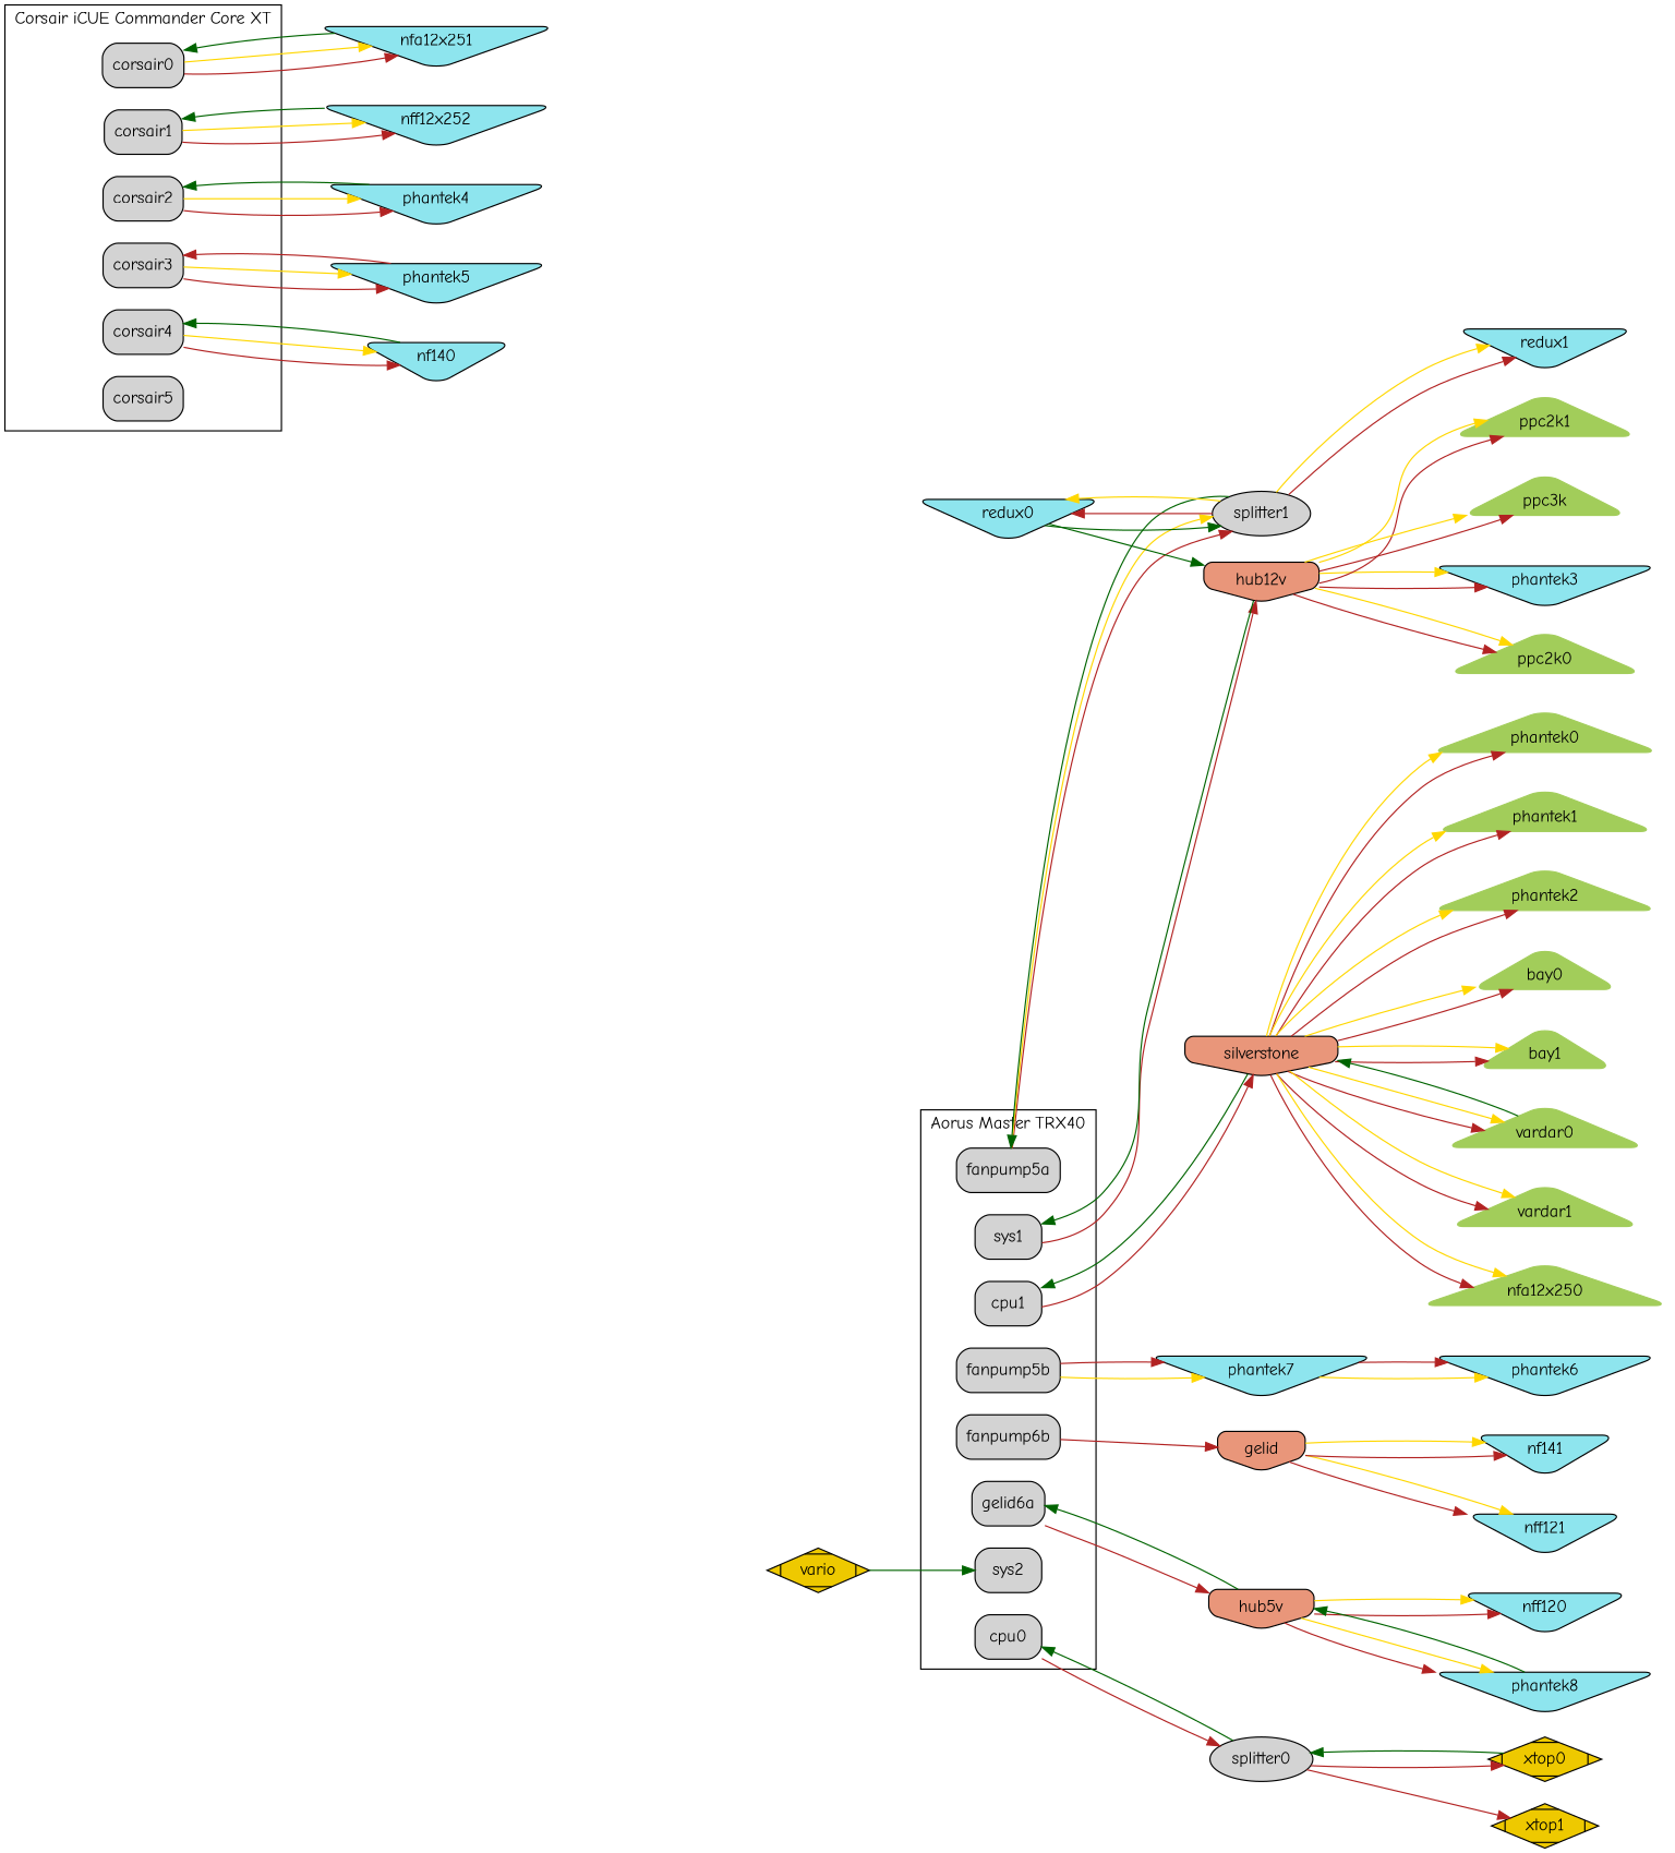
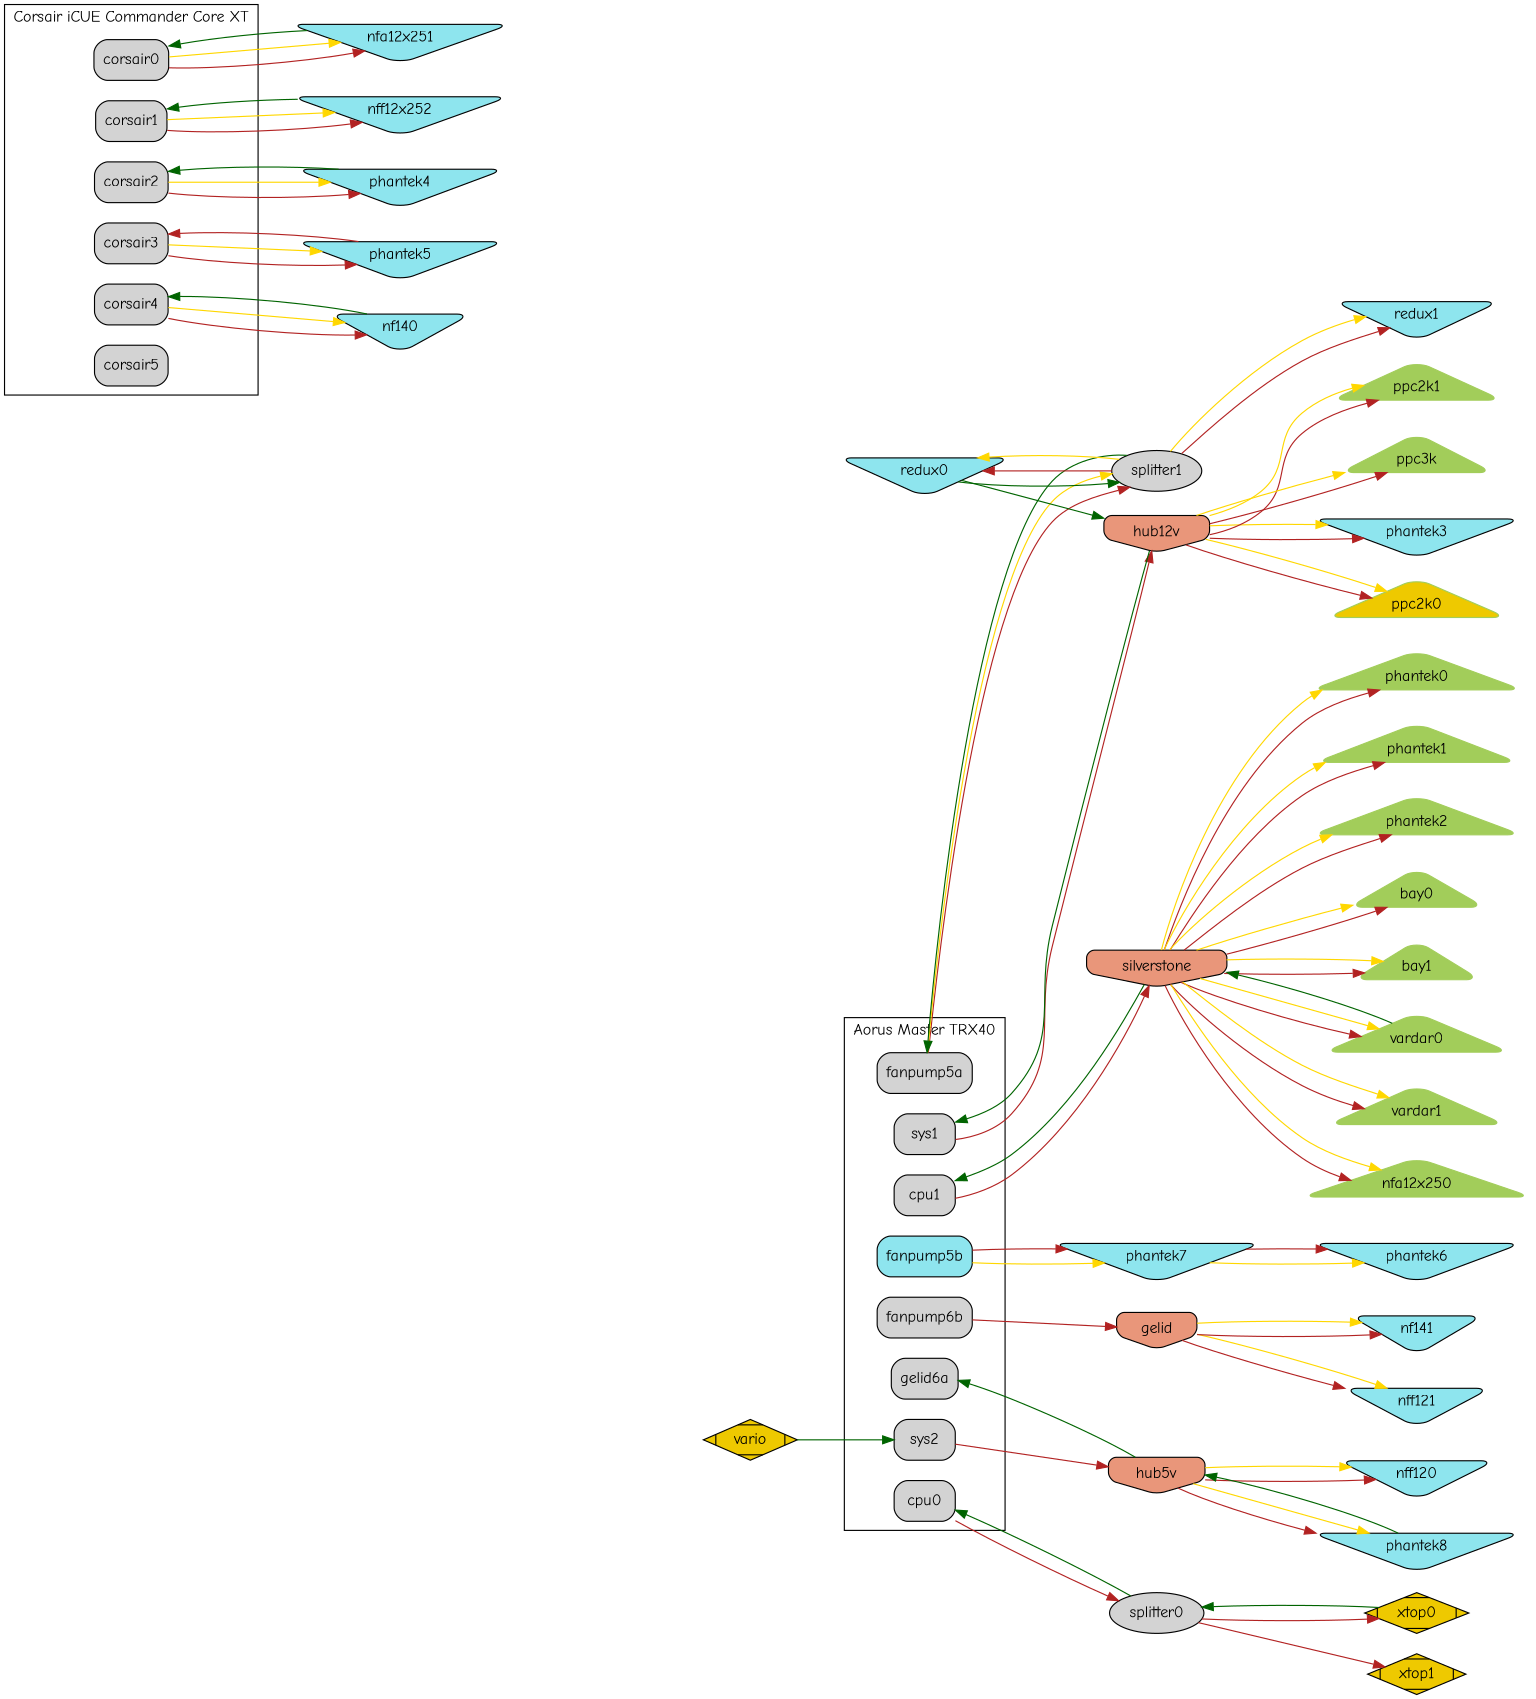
  digraph {
    compound=true
    fontname="Comic Neue"
    packmode="graph"
    rankdir=LR
    node [fontname="Comic Neue" shape=box style="rounded,filled"]
    edge [color=firebrick fontname="Comic Neue"]
    cpu0
    cpu1
    sys1
    sys2
    fanpump5a
-   fanpump5b
+   fanpump5b [fillcolor=cadetblue2]
    n7 [label=gelid6a]
    fanpump6b
    corsair0
    corsair1
    corsair2
    corsair3
    corsair4
    corsair5
    splitter0 [shape=""]
    silverstone [fillcolor=darksalmon shape=invhouse]
    hub12v [fillcolor=darksalmon shape=invhouse]
    splitter1 [shape=""]
    phantek7 [fillcolor=cadetblue2 shape=invtriangle]
    hub5v [fillcolor=darksalmon shape=invhouse]
    gelid [fillcolor=darksalmon shape=invhouse]
    nfa12x251 [fillcolor=cadetblue2 shape=invtriangle]
    n23 [fillcolor=cadetblue2 label=nff12x252 shape=invtriangle]
    phantek4 [fillcolor=cadetblue2 shape=invtriangle]
    phantek5 [fillcolor=cadetblue2 shape=invtriangle]
    nf140 [fillcolor=cadetblue2 shape=invtriangle]
    xtop0 [fillcolor=gold2 shape=Mdiamond]
    xtop1 [fillcolor=gold2 shape=Mdiamond]
    bay0 [color=darkolivegreen3 shape=triangle]
    bay1 [color=darkolivegreen3 shape=triangle]
    vardar0 [color=darkolivegreen3 shape=triangle]
    vardar1 [color=darkolivegreen3 shape=triangle]
    nfa12x250 [color=darkolivegreen3 shape=triangle]
    phantek0 [color=darkolivegreen3 shape=triangle]
    phantek1 [color=darkolivegreen3 shape=triangle]
    phantek2 [color=darkolivegreen3 shape=triangle]
    phantek3 [fillcolor=cadetblue2 shape=invtriangle]
-   ppc2k0 [color=darkolivegreen3 shape=triangle]
+   ppc2k0 [color=darkolivegreen3 shape=triangle fillcolor=gold2]
    ppc2k1 [color=darkolivegreen3 shape=triangle]
    ppc3k [color=darkolivegreen3 shape=triangle]
    redux0 [fillcolor=cadetblue2 shape=invtriangle]
    redux1 [fillcolor=cadetblue2 shape=invtriangle]
    phantek6 [fillcolor=cadetblue2 shape=invtriangle]
    nff120 [fillcolor=cadetblue2 shape=invtriangle]
    phantek8 [fillcolor=cadetblue2 shape=invtriangle]
    nff121 [fillcolor=cadetblue2 shape=invtriangle]
    nf141 [fillcolor=cadetblue2 shape=invtriangle]
    vario [fillcolor=gold2 shape=Mdiamond]
    subgraph cluster_1 {
      label="Aorus Master TRX40"
      cpu0
      cpu1
      sys1
      sys2
      fanpump5a
      fanpump5b
      n7
      fanpump6b
    }
    subgraph cluster_2 {
      label="Corsair iCUE Commander Core XT"
      corsair0
      corsair1
      corsair2
      corsair3
      corsair4
      corsair5
    }
    cpu0 -> splitter0
    cpu1 -> silverstone
    sys1 -> hub12v
    fanpump5a -> splitter1
    fanpump5a -> splitter1 [color=gold]
    fanpump5b -> phantek7 [color=gold]
    fanpump5b -> phantek7
-   n7 -> hub5v
+   sys2 -> hub5v
    fanpump6b -> gelid
    corsair0 -> nfa12x251
    corsair0 -> nfa12x251 [color=gold]
    corsair1 -> n23
    corsair1 -> n23 [color=gold]
    corsair2 -> phantek4
    corsair2 -> phantek4 [color=gold]
    corsair3 -> phantek5
    corsair3 -> phantek5 [color=gold]
    corsair4 -> nf140
    corsair4 -> nf140 [color=gold]
    splitter0 -> cpu0 [color=darkgreen]
    splitter0 -> xtop0
    splitter0 -> xtop1
    silverstone -> cpu1 [color=darkgreen]
    silverstone -> bay0
    silverstone -> bay0 [color=gold]
    silverstone -> bay1
    silverstone -> bay1 [color=gold]
    silverstone -> vardar0
    silverstone -> vardar0 [color=gold]
    silverstone -> vardar1
    silverstone -> vardar1 [color=gold]
    silverstone -> nfa12x250
    silverstone -> nfa12x250 [color=gold]
    silverstone -> phantek0
    silverstone -> phantek0 [color=gold]
    silverstone -> phantek1
    silverstone -> phantek1 [color=gold]
    silverstone -> phantek2
    silverstone -> phantek2 [color=gold]
    hub12v -> sys1 [color=darkgreen]
    hub12v -> phantek3
    hub12v -> phantek3 [color=gold]
    hub12v -> ppc2k0
    hub12v -> ppc2k0 [color=gold]
    hub12v -> ppc2k1
    hub12v -> ppc2k1 [color=gold]
    hub12v -> ppc3k
    hub12v -> ppc3k [color=gold]
    splitter1 -> fanpump5a [color=darkgreen]
    splitter1 -> redux0
    splitter1 -> redux0 [color=gold]
    splitter1 -> redux1
    splitter1 -> redux1 [color=gold]
    phantek7 -> phantek6 [color=gold]
    phantek7 -> phantek6
    hub5v -> n7 [color=darkgreen]
    hub5v -> nff120
    hub5v -> nff120 [color=gold]
    hub5v -> phantek8
    hub5v -> phantek8 [color=gold]
    gelid -> nff121
    gelid -> nff121 [color=gold]
    gelid -> nf141
    gelid -> nf141 [color=gold]
    nfa12x251 -> corsair0 [color=darkgreen]
    n23 -> corsair1 [color=darkgreen]
    phantek4 -> corsair2 [color=darkgreen]
    phantek5 -> corsair3
    nf140 -> corsair4 [color=darkgreen]
    xtop0 -> splitter0 [color=darkgreen]
    vardar0 -> silverstone [color=darkgreen]
    redux0 -> hub12v [color=darkgreen]
    redux0 -> splitter1 [color=darkgreen]
    phantek8 -> hub5v [color=darkgreen]
    vario -> sys2 [color=darkgreen]
  }
